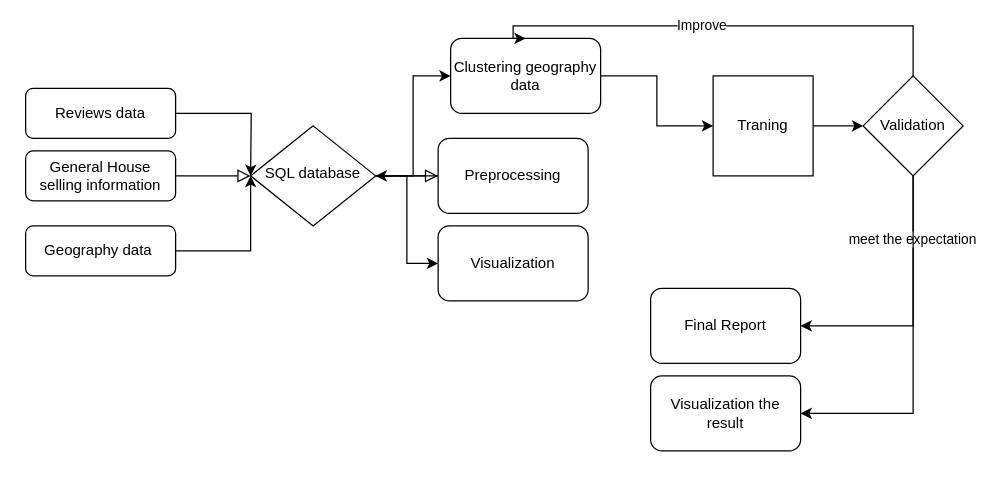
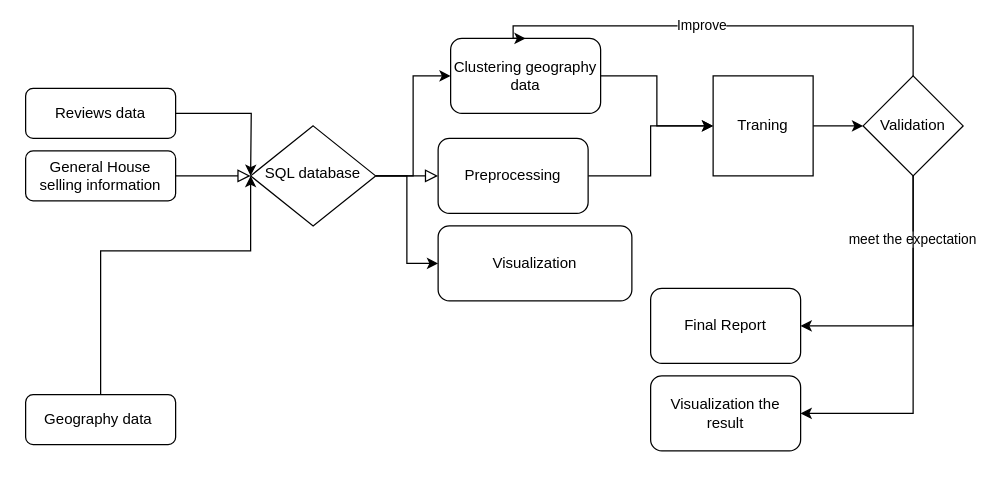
  <mxCell id="0" />
  <mxCell id="1" parent="0" />
  <mxCell id="2" value="" style="rounded=0;html=1;jettySize=auto;orthogonalLoop=1;fontSize=11;endArrow=block;endFill=0;endSize=8;strokeWidth=1;shadow=0;labelBackgroundColor=none;edgeStyle=orthogonalEdgeStyle;" parent="1" source="3" target="7" edge="1"><mxGeometry relative="1" as="geometry" /></mxCell>
  <mxCell id="3" value="General House selling information" style="rounded=1;whiteSpace=wrap;html=1;fontSize=12;glass=0;strokeWidth=1;shadow=0;" parent="1" vertex="1"><mxGeometry x="20" y="120" width="120" height="40" as="geometry" /></mxCell>
  <mxCell id="4" value="" style="rounded=0;html=1;jettySize=auto;orthogonalLoop=1;fontSize=11;endArrow=block;endFill=0;endSize=8;strokeWidth=1;shadow=0;labelBackgroundColor=none;edgeStyle=orthogonalEdgeStyle;" parent="1" source="7" edge="1"><mxGeometry y="20" relative="1" as="geometry"><mxPoint as="offset" /><mxPoint x="350" y="140" as="targetPoint" /></mxGeometry></mxCell>
  <mxCell id="5" style="edgeStyle=orthogonalEdgeStyle;rounded=0;orthogonalLoop=1;jettySize=auto;html=1;entryX=0;entryY=0.5;entryDx=0;entryDy=0;" edge="1" parent="1" source="7" target="14"><mxGeometry relative="1" as="geometry" /></mxCell>
  <mxCell id="6" style="edgeStyle=orthogonalEdgeStyle;rounded=0;orthogonalLoop=1;jettySize=auto;html=1;entryX=0;entryY=0.5;entryDx=0;entryDy=0;" edge="1" parent="1" source="7" target="16"><mxGeometry relative="1" as="geometry" /></mxCell>
  <mxCell id="7" value="SQL database" style="rhombus;whiteSpace=wrap;html=1;shadow=0;fontFamily=Helvetica;fontSize=12;align=center;strokeWidth=1;spacing=6;spacingTop=-4;" parent="1" vertex="1"><mxGeometry x="200" y="100" width="100" height="80" as="geometry" /></mxCell>
  <mxCell id="8" style="edgeStyle=orthogonalEdgeStyle;rounded=0;orthogonalLoop=1;jettySize=auto;html=1;" edge="1" parent="1" source="9"><mxGeometry relative="1" as="geometry"><mxPoint x="200" y="140" as="targetPoint" /></mxGeometry></mxCell>
  <mxCell id="9" value="Reviews data" style="rounded=1;whiteSpace=wrap;html=1;fontSize=12;glass=0;strokeWidth=1;shadow=0;" vertex="1" parent="1"><mxGeometry x="20" y="70" width="120" height="40" as="geometry" /></mxCell>
  <mxCell id="10" style="edgeStyle=orthogonalEdgeStyle;rounded=0;orthogonalLoop=1;jettySize=auto;html=1;" edge="1" parent="1" source="11" target="7"><mxGeometry relative="1" as="geometry"><Array as="points"><mxPoint x="200" y="200" /></Array></mxGeometry></mxCell>
- <mxCell id="11" value="Geography data&amp;nbsp;" style="rounded=1;whiteSpace=wrap;html=1;fontSize=12;glass=0;strokeWidth=1;shadow=0;" vertex="1" parent="1"><mxGeometry x="20" y="180" width="120" height="40" as="geometry" /></mxCell>
- <mxCell id="12" style="edgeStyle=orthogonalEdgeStyle;rounded=0;orthogonalLoop=1;jettySize=auto;html=1;" edge="1" parent="1" source="13" target="7"><mxGeometry relative="1" as="geometry" /></mxCell>
+ <mxCell id="11" value="Geography data&amp;nbsp;" style="rounded=1;whiteSpace=wrap;html=1;fontSize=12;glass=0;strokeWidth=1;shadow=0;" vertex="1" parent="1"><mxGeometry x="20" y="315" width="120" height="40" as="geometry" /></mxCell>
+ <mxCell id="12" style="edgeStyle=orthogonalEdgeStyle;rounded=0;orthogonalLoop=1;jettySize=auto;html=1;entryX=0;entryY=0.5;entryDx=0;entryDy=0;" edge="1" parent="1" source="13" target="18"><mxGeometry relative="1" as="geometry" /></mxCell>
  <mxCell id="13" value="Preprocessing" style="rounded=1;whiteSpace=wrap;html=1;" vertex="1" parent="1"><mxGeometry x="350" y="110" width="120" height="60" as="geometry" /></mxCell>
- <mxCell id="14" value="Visualization" style="rounded=1;whiteSpace=wrap;html=1;" vertex="1" parent="1"><mxGeometry x="350" y="180" width="120" height="60" as="geometry" /></mxCell>
+ <mxCell id="14" value="Visualization" style="rounded=1;whiteSpace=wrap;html=1;" vertex="1" parent="1"><mxGeometry x="350" y="180" width="155" height="60" as="geometry" /></mxCell>
  <mxCell id="15" style="edgeStyle=orthogonalEdgeStyle;rounded=0;orthogonalLoop=1;jettySize=auto;html=1;entryX=0;entryY=0.5;entryDx=0;entryDy=0;" edge="1" parent="1" source="16" target="18"><mxGeometry relative="1" as="geometry"><mxPoint x="630" y="140" as="targetPoint" /></mxGeometry></mxCell>
  <mxCell id="16" value="Clustering geography data" style="rounded=1;whiteSpace=wrap;html=1;" vertex="1" parent="1"><mxGeometry x="360" y="30" width="120" height="60" as="geometry" /></mxCell>
  <mxCell id="17" style="edgeStyle=orthogonalEdgeStyle;rounded=0;orthogonalLoop=1;jettySize=auto;html=1;" edge="1" parent="1" source="18" target="24"><mxGeometry relative="1" as="geometry" /></mxCell>
  <mxCell id="18" value="Traning" style="whiteSpace=wrap;html=1;rounded=0;" vertex="1" parent="1"><mxGeometry x="570" y="60" width="80" height="80" as="geometry" /></mxCell>
  <mxCell id="19" style="edgeStyle=orthogonalEdgeStyle;rounded=0;orthogonalLoop=1;jettySize=auto;html=1;entryX=0.5;entryY=0;entryDx=0;entryDy=0;" edge="1" parent="1" source="24" target="16"><mxGeometry relative="1" as="geometry"><Array as="points"><mxPoint x="730" y="20" /><mxPoint x="410" y="20" /></Array></mxGeometry></mxCell>
  <mxCell id="20" value="Improve" style="edgeLabel;html=1;align=center;verticalAlign=middle;resizable=0;points=[];" vertex="1" connectable="0" parent="19"><mxGeometry x="0.253" y="-1" relative="1" as="geometry"><mxPoint x="28" as="offset" /></mxGeometry></mxCell>
  <mxCell id="21" style="edgeStyle=orthogonalEdgeStyle;rounded=0;orthogonalLoop=1;jettySize=auto;html=1;" edge="1" parent="1" source="24" target="25"><mxGeometry relative="1" as="geometry"><mxPoint x="730" y="290" as="targetPoint" /><Array as="points"><mxPoint x="730" y="250" /><mxPoint x="730" y="250" /></Array></mxGeometry></mxCell>
  <mxCell id="22" value="meet the expectation&amp;nbsp;" style="edgeLabel;html=1;align=center;verticalAlign=middle;resizable=0;points=[];" vertex="1" connectable="0" parent="21"><mxGeometry x="-0.141" y="1" relative="1" as="geometry"><mxPoint x="-1" y="-40" as="offset" /></mxGeometry></mxCell>
  <mxCell id="23" style="edgeStyle=orthogonalEdgeStyle;rounded=0;orthogonalLoop=1;jettySize=auto;html=1;entryX=1;entryY=0.5;entryDx=0;entryDy=0;" edge="1" parent="1" source="24" target="26"><mxGeometry relative="1" as="geometry"><Array as="points"><mxPoint x="730" y="330" /></Array></mxGeometry></mxCell>
  <mxCell id="24" value="Validation" style="rhombus;whiteSpace=wrap;html=1;" vertex="1" parent="1"><mxGeometry x="690" y="60" width="80" height="80" as="geometry" /></mxCell>
  <mxCell id="25" value="Final Report" style="rounded=1;whiteSpace=wrap;html=1;" vertex="1" parent="1"><mxGeometry x="520" y="230" width="120" height="60" as="geometry" /></mxCell>
  <mxCell id="26" value="Visualization the result" style="rounded=1;whiteSpace=wrap;html=1;" vertex="1" parent="1"><mxGeometry x="520" y="300" width="120" height="60" as="geometry" /></mxCell>
